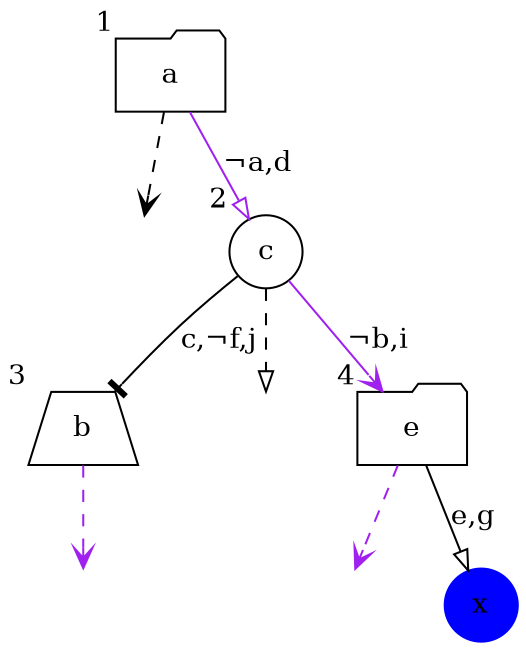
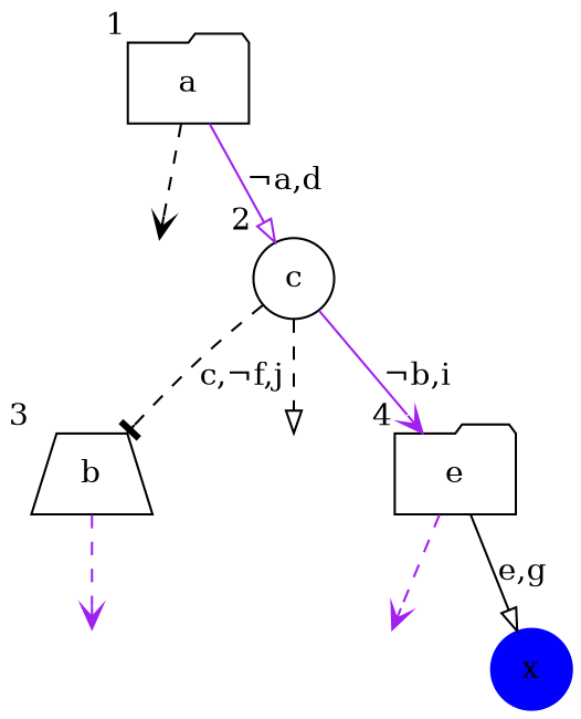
  digraph {
    splines=true
    edge [arrowhead=vee color=purple]
    cf [style=invisible]
    b [shape=trapezium xlabel=3]
    bt [style=invisible]
    at [style=invisible]
    a [shape=folder xlabel=1]
    c [shape=circle xlabel=2]
    e [shape=folder xlabel=4]
    x [color=blue shape=circle style=filled]
    n9 [label=label style=invisible]
    subgraph sub_1 {
      rank=same
      cf
      b
    }
    b -> cf [arrowhead=none style=invisible color=""]
    b -> bt [style=dashed]
    a -> at [color=black style=dashed]
    a -> c [arrowhead=onormal label="¬a,d"]
    c -> cf [arrowhead=onormal color=black style=dashed]
-   c -> b [arrowhead=tee color=black label="c,¬f,j"]
+   c -> b [arrowhead=tee color=black label="c,¬f,j" style=dashed]
    c -> e [label="¬b,i"]
    e -> x [arrowhead=onormal color=black label="e,g"]
    e -> n9 [style=dashed]
  }
